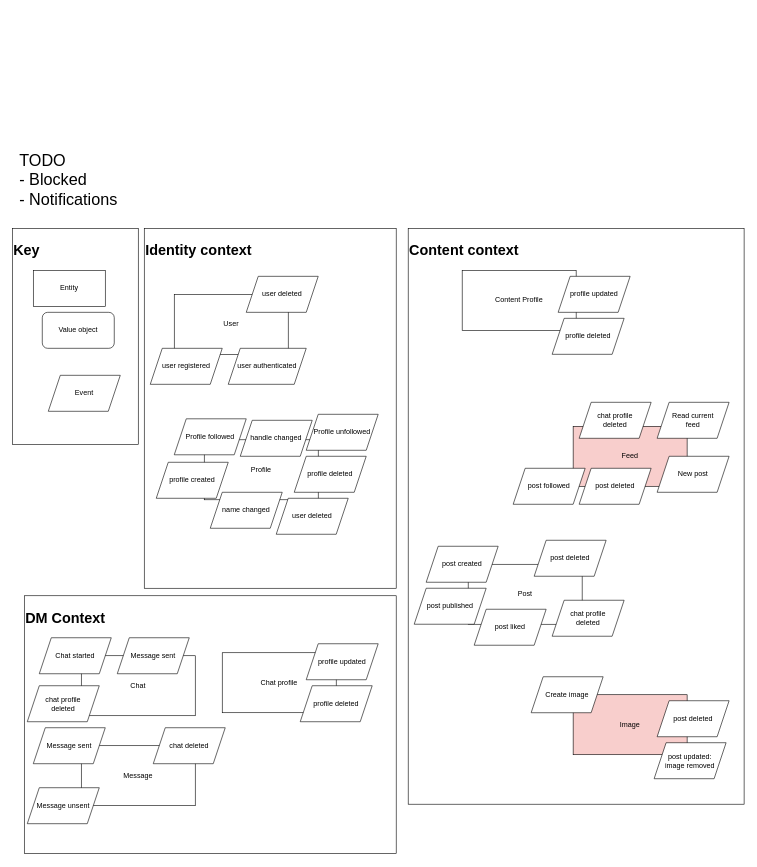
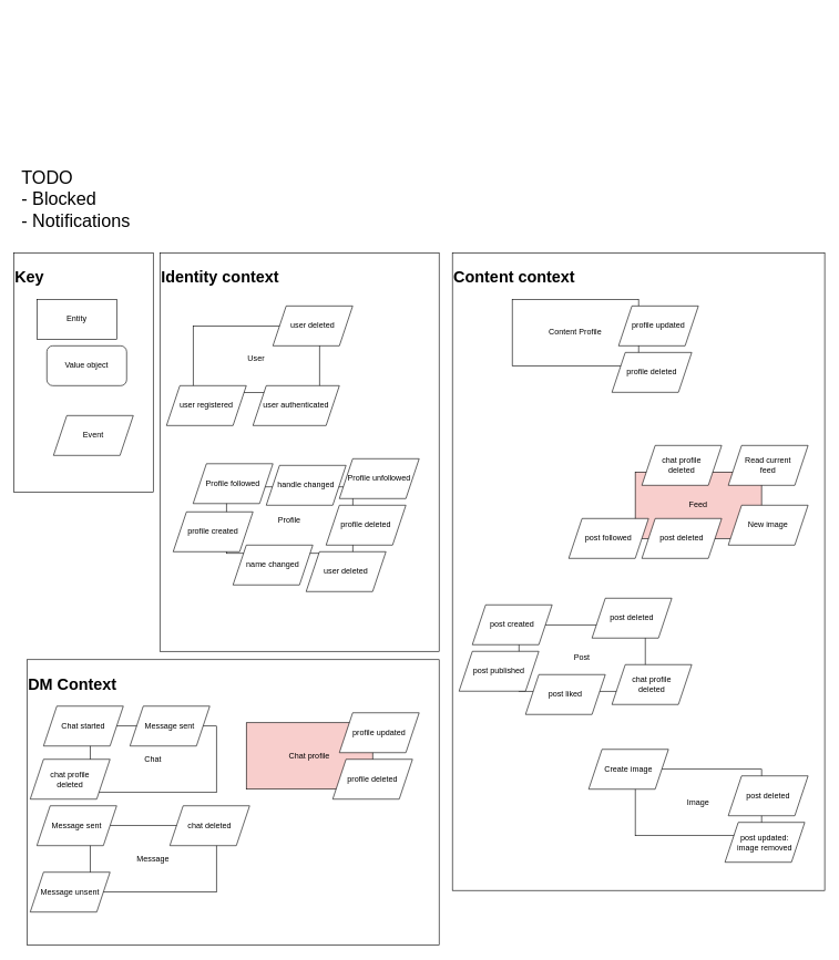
  <mxCell id="0" />
  <mxCell id="1" parent="0" />
  <mxCell id="2" value="&lt;h1 style=&quot;&quot;&gt;Content context&lt;/h1&gt;" style="rounded=0;whiteSpace=wrap;html=1;fillColor=none;align=left;verticalAlign=top;" vertex="1" parent="1"><mxGeometry x="680" y="380" width="560" height="960" as="geometry" /></mxCell>
  <mxCell id="3" value="User" style="rounded=0;whiteSpace=wrap;html=1;" vertex="1" parent="1"><mxGeometry x="290" y="490" width="190" height="100" as="geometry" /></mxCell>
  <mxCell id="4" value="user registered" style="shape=parallelogram;perimeter=parallelogramPerimeter;whiteSpace=wrap;html=1;fixedSize=1;" vertex="1" parent="1"><mxGeometry x="250" y="580" width="120" height="60" as="geometry" /></mxCell>
  <mxCell id="5" value="user authenticated" style="shape=parallelogram;perimeter=parallelogramPerimeter;whiteSpace=wrap;html=1;fixedSize=1;" vertex="1" parent="1"><mxGeometry x="380" y="580" width="130" height="60" as="geometry" /></mxCell>
  <mxCell id="6" value="Content Profile" style="rounded=0;whiteSpace=wrap;html=1;" vertex="1" parent="1"><mxGeometry x="770" y="450" width="190" height="100" as="geometry" /></mxCell>
  <mxCell id="7" value="profile updated" style="shape=parallelogram;perimeter=parallelogramPerimeter;whiteSpace=wrap;html=1;fixedSize=1;" vertex="1" parent="1"><mxGeometry x="930" y="460" width="120" height="60" as="geometry" /></mxCell>
  <mxCell id="8" value="Post" style="rounded=0;whiteSpace=wrap;html=1;" vertex="1" parent="1"><mxGeometry x="780" y="940" width="190" height="100" as="geometry" /></mxCell>
  <mxCell id="9" value="post created" style="shape=parallelogram;perimeter=parallelogramPerimeter;whiteSpace=wrap;html=1;fixedSize=1;" vertex="1" parent="1"><mxGeometry x="710" y="910" width="120" height="60" as="geometry" /></mxCell>
- <mxCell id="10" value="Image" style="rounded=0;whiteSpace=wrap;html=1;fillColor=#f8cecc;" vertex="1" parent="1"><mxGeometry x="955" y="1157.5" width="190" height="100" as="geometry" /></mxCell>
+ <mxCell id="10" value="Image" style="rounded=0;whiteSpace=wrap;html=1;" vertex="1" parent="1"><mxGeometry x="955" y="1157.5" width="190" height="100" as="geometry" /></mxCell>
  <mxCell id="11" value="Create image" style="shape=parallelogram;perimeter=parallelogramPerimeter;whiteSpace=wrap;html=1;fixedSize=1;" vertex="1" parent="1"><mxGeometry x="885" y="1127.5" width="120" height="60" as="geometry" /></mxCell>
  <mxCell id="12" value="post deleted" style="shape=parallelogram;perimeter=parallelogramPerimeter;whiteSpace=wrap;html=1;fixedSize=1;" vertex="1" parent="1"><mxGeometry x="890" y="900" width="120" height="60" as="geometry" /></mxCell>
  <mxCell id="13" value="chat profile&lt;br&gt;deleted" style="shape=parallelogram;perimeter=parallelogramPerimeter;whiteSpace=wrap;html=1;fixedSize=1;" vertex="1" parent="1"><mxGeometry x="920" y="1000" width="120" height="60" as="geometry" /></mxCell>
  <mxCell id="14" value="post deleted" style="shape=parallelogram;perimeter=parallelogramPerimeter;whiteSpace=wrap;html=1;fixedSize=1;" vertex="1" parent="1"><mxGeometry x="1095" y="1167.5" width="120" height="60" as="geometry" /></mxCell>
  <mxCell id="15" value="Feed" style="rounded=0;whiteSpace=wrap;html=1;fillColor=#f8cecc;" vertex="1" parent="1"><mxGeometry x="955" y="710" width="190" height="100" as="geometry" /></mxCell>
  <mxCell id="16" value="Read current&lt;br&gt;feed" style="shape=parallelogram;perimeter=parallelogramPerimeter;whiteSpace=wrap;html=1;fixedSize=1;" vertex="1" parent="1"><mxGeometry x="1095" y="670" width="120" height="60" as="geometry" /></mxCell>
- <mxCell id="17" value="New post" style="shape=parallelogram;perimeter=parallelogramPerimeter;whiteSpace=wrap;html=1;fixedSize=1;" vertex="1" parent="1"><mxGeometry x="1095" y="760" width="120" height="60" as="geometry" /></mxCell>
+ <mxCell id="17" value="New image" style="shape=parallelogram;perimeter=parallelogramPerimeter;whiteSpace=wrap;html=1;fixedSize=1;" vertex="1" parent="1"><mxGeometry x="1095" y="760" width="120" height="60" as="geometry" /></mxCell>
  <mxCell id="18" value="Entity" style="rounded=0;whiteSpace=wrap;html=1;" vertex="1" parent="1"><mxGeometry x="55" y="450" width="120" height="60" as="geometry" /></mxCell>
  <mxCell id="19" value="Value object" style="rounded=1;whiteSpace=wrap;html=1;" vertex="1" parent="1"><mxGeometry x="70" y="520" width="120" height="60" as="geometry" /></mxCell>
  <mxCell id="20" value="Event" style="shape=parallelogram;perimeter=parallelogramPerimeter;whiteSpace=wrap;html=1;fixedSize=1;" vertex="1" parent="1"><mxGeometry x="80" y="625" width="120" height="60" as="geometry" /></mxCell>
  <mxCell id="21" value="Profile" style="rounded=0;whiteSpace=wrap;html=1;" vertex="1" parent="1"><mxGeometry x="340" y="732.5" width="190" height="100" as="geometry" /></mxCell>
  <mxCell id="22" value="post published" style="shape=parallelogram;perimeter=parallelogramPerimeter;whiteSpace=wrap;html=1;fixedSize=1;" vertex="1" parent="1"><mxGeometry x="690" y="980" width="120" height="60" as="geometry" /></mxCell>
  <mxCell id="23" value="profile deleted" style="shape=parallelogram;perimeter=parallelogramPerimeter;whiteSpace=wrap;html=1;fixedSize=1;" vertex="1" parent="1"><mxGeometry x="920" y="530" width="120" height="60" as="geometry" /></mxCell>
  <mxCell id="24" value="user deleted" style="shape=parallelogram;perimeter=parallelogramPerimeter;whiteSpace=wrap;html=1;fixedSize=1;" vertex="1" parent="1"><mxGeometry x="410" y="460" width="120" height="60" as="geometry" /></mxCell>
  <mxCell id="25" value="chat profile&lt;br&gt;deleted" style="shape=parallelogram;perimeter=parallelogramPerimeter;whiteSpace=wrap;html=1;fixedSize=1;" vertex="1" parent="1"><mxGeometry x="965" y="670" width="120" height="60" as="geometry" /></mxCell>
  <mxCell id="26" value="post deleted" style="shape=parallelogram;perimeter=parallelogramPerimeter;whiteSpace=wrap;html=1;fixedSize=1;" vertex="1" parent="1"><mxGeometry x="965" y="780" width="120" height="60" as="geometry" /></mxCell>
  <mxCell id="27" value="post liked" style="shape=parallelogram;perimeter=parallelogramPerimeter;whiteSpace=wrap;html=1;fixedSize=1;" vertex="1" parent="1"><mxGeometry x="790" y="1015" width="120" height="60" as="geometry" /></mxCell>
  <mxCell id="28" value="post followed" style="shape=parallelogram;perimeter=parallelogramPerimeter;whiteSpace=wrap;html=1;fixedSize=1;" vertex="1" parent="1"><mxGeometry x="855" y="780" width="120" height="60" as="geometry" /></mxCell>
  <mxCell id="29" value="post updated:&lt;br&gt;image removed" style="shape=parallelogram;perimeter=parallelogramPerimeter;whiteSpace=wrap;html=1;fixedSize=1;" vertex="1" parent="1"><mxGeometry x="1090" y="1237.5" width="120" height="60" as="geometry" /></mxCell>
  <mxCell id="30" value="&lt;h1 style=&quot;&quot;&gt;&lt;span style=&quot;background-color: initial;&quot;&gt;Key&lt;/span&gt;&lt;/h1&gt;" style="rounded=0;whiteSpace=wrap;html=1;fillColor=none;align=left;verticalAlign=top;" vertex="1" parent="1"><mxGeometry x="20" y="380" width="210" height="360" as="geometry" /></mxCell>
  <mxCell id="31" value="&lt;h1 style=&quot;&quot;&gt;&lt;span style=&quot;background-color: initial;&quot;&gt;Identity context&lt;/span&gt;&lt;/h1&gt;" style="rounded=0;whiteSpace=wrap;html=1;fillColor=none;align=left;verticalAlign=top;" vertex="1" parent="1"><mxGeometry x="240" y="380" width="420" height="600" as="geometry" /></mxCell>
  <mxCell id="32" value="&lt;h1 style=&quot;&quot;&gt;&lt;span style=&quot;background-color: initial;&quot;&gt;DM Context&lt;/span&gt;&lt;/h1&gt;" style="rounded=0;whiteSpace=wrap;html=1;fillColor=none;align=left;verticalAlign=top;" vertex="1" parent="1"><mxGeometry x="40" y="992.5" width="620" height="430" as="geometry" /></mxCell>
  <mxCell id="33" value="Chat" style="rounded=0;whiteSpace=wrap;html=1;" vertex="1" parent="1"><mxGeometry x="135" y="1092.5" width="190" height="100" as="geometry" /></mxCell>
  <mxCell id="34" value="Chat started" style="shape=parallelogram;perimeter=parallelogramPerimeter;whiteSpace=wrap;html=1;fixedSize=1;" vertex="1" parent="1"><mxGeometry x="65" y="1062.5" width="120" height="60" as="geometry" /></mxCell>
  <mxCell id="35" value="Message sent" style="shape=parallelogram;perimeter=parallelogramPerimeter;whiteSpace=wrap;html=1;fixedSize=1;" vertex="1" parent="1"><mxGeometry x="195" y="1062.5" width="120" height="60" as="geometry" /></mxCell>
  <mxCell id="36" value="chat profile&lt;br&gt;deleted" style="shape=parallelogram;perimeter=parallelogramPerimeter;whiteSpace=wrap;html=1;fixedSize=1;" vertex="1" parent="1"><mxGeometry x="45" y="1142.5" width="120" height="60" as="geometry" /></mxCell>
  <mxCell id="37" value="Message" style="rounded=0;whiteSpace=wrap;html=1;" vertex="1" parent="1"><mxGeometry x="135" y="1242.5" width="190" height="100" as="geometry" /></mxCell>
  <mxCell id="38" value="Message sent" style="shape=parallelogram;perimeter=parallelogramPerimeter;whiteSpace=wrap;html=1;fixedSize=1;" vertex="1" parent="1"><mxGeometry x="55" y="1212.5" width="120" height="60" as="geometry" /></mxCell>
  <mxCell id="39" value="Message unsent" style="shape=parallelogram;perimeter=parallelogramPerimeter;whiteSpace=wrap;html=1;fixedSize=1;" vertex="1" parent="1"><mxGeometry x="45" y="1312.5" width="120" height="60" as="geometry" /></mxCell>
  <mxCell id="40" value="chat deleted" style="shape=parallelogram;perimeter=parallelogramPerimeter;whiteSpace=wrap;html=1;fixedSize=1;" vertex="1" parent="1"><mxGeometry x="255" y="1212.5" width="120" height="60" as="geometry" /></mxCell>
  <mxCell id="41" value="Profile followed" style="shape=parallelogram;perimeter=parallelogramPerimeter;whiteSpace=wrap;html=1;fixedSize=1;" vertex="1" parent="1"><mxGeometry x="290" y="697.5" width="120" height="60" as="geometry" /></mxCell>
  <mxCell id="42" value="profile created" style="shape=parallelogram;perimeter=parallelogramPerimeter;whiteSpace=wrap;html=1;fixedSize=1;" vertex="1" parent="1"><mxGeometry x="260" y="770" width="120" height="60" as="geometry" /></mxCell>
  <mxCell id="43" value="name changed" style="shape=parallelogram;perimeter=parallelogramPerimeter;whiteSpace=wrap;html=1;fixedSize=1;" vertex="1" parent="1"><mxGeometry x="350" y="820" width="120" height="60" as="geometry" /></mxCell>
  <mxCell id="44" value="handle changed" style="shape=parallelogram;perimeter=parallelogramPerimeter;whiteSpace=wrap;html=1;fixedSize=1;" vertex="1" parent="1"><mxGeometry x="400" y="700" width="120" height="60" as="geometry" /></mxCell>
  <mxCell id="45" value="profile deleted" style="shape=parallelogram;perimeter=parallelogramPerimeter;whiteSpace=wrap;html=1;fixedSize=1;" vertex="1" parent="1"><mxGeometry x="490" y="760" width="120" height="60" as="geometry" /></mxCell>
  <mxCell id="46" value="Profile unfollowed" style="shape=parallelogram;perimeter=parallelogramPerimeter;whiteSpace=wrap;html=1;fixedSize=1;" vertex="1" parent="1"><mxGeometry x="510" y="690" width="120" height="60" as="geometry" /></mxCell>
- <mxCell id="47" value="Chat profile" style="rounded=0;whiteSpace=wrap;html=1;" vertex="1" parent="1"><mxGeometry x="370" y="1087.5" width="190" height="100" as="geometry" /></mxCell>
+ <mxCell id="47" value="Chat profile" style="rounded=0;whiteSpace=wrap;html=1;fillColor=#f8cecc;" vertex="1" parent="1"><mxGeometry x="370" y="1087.5" width="190" height="100" as="geometry" /></mxCell>
  <mxCell id="48" value="profile updated" style="shape=parallelogram;perimeter=parallelogramPerimeter;whiteSpace=wrap;html=1;fixedSize=1;" vertex="1" parent="1"><mxGeometry x="510" y="1072.5" width="120" height="60" as="geometry" /></mxCell>
  <mxCell id="49" value="profile deleted" style="shape=parallelogram;perimeter=parallelogramPerimeter;whiteSpace=wrap;html=1;fixedSize=1;" vertex="1" parent="1"><mxGeometry x="500" y="1142.5" width="120" height="60" as="geometry" /></mxCell>
  <mxCell id="50" value="&lt;font style=&quot;font-size: 27px;&quot;&gt;TODO&lt;br&gt;&lt;/font&gt;&lt;div style=&quot;font-size: 27px;&quot;&gt;&lt;span style=&quot;background-color: initial;&quot;&gt;&lt;font style=&quot;font-size: 27px;&quot;&gt;- Blocked&lt;/font&gt;&lt;/span&gt;&lt;/div&gt;&lt;div style=&quot;font-size: 27px;&quot;&gt;&lt;span style=&quot;background-color: initial;&quot;&gt;&lt;font style=&quot;font-size: 27px;&quot;&gt;- Notifications&lt;/font&gt;&lt;/span&gt;&lt;/div&gt;" style="text;html=1;strokeColor=none;fillColor=none;align=left;verticalAlign=bottom;whiteSpace=wrap;rounded=0;" vertex="1" parent="1"><mxGeometry x="30" y="20" width="640" height="330" as="geometry" /></mxCell>
  <mxCell id="51" value="user deleted" style="shape=parallelogram;perimeter=parallelogramPerimeter;whiteSpace=wrap;html=1;fixedSize=1;" vertex="1" parent="1"><mxGeometry x="460" y="830" width="120" height="60" as="geometry" /></mxCell>
